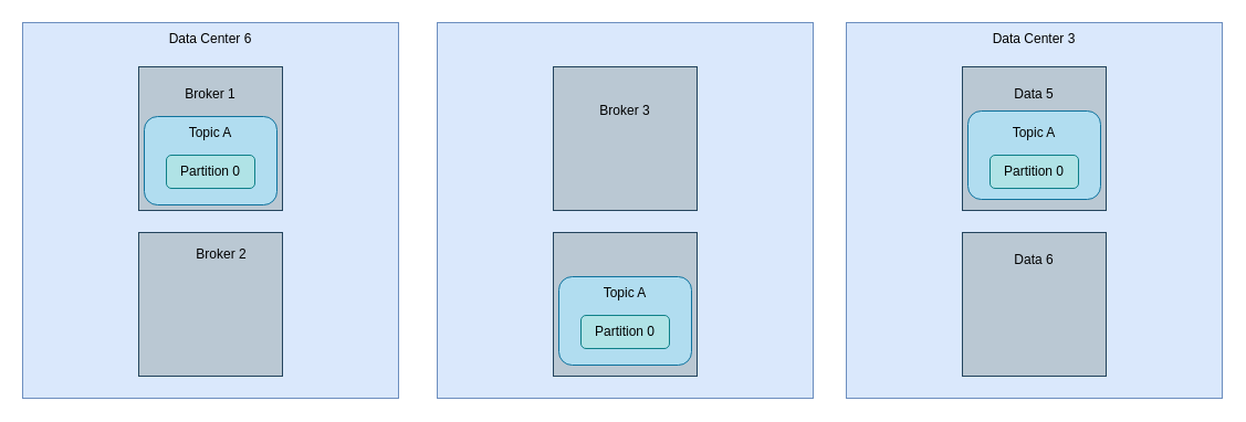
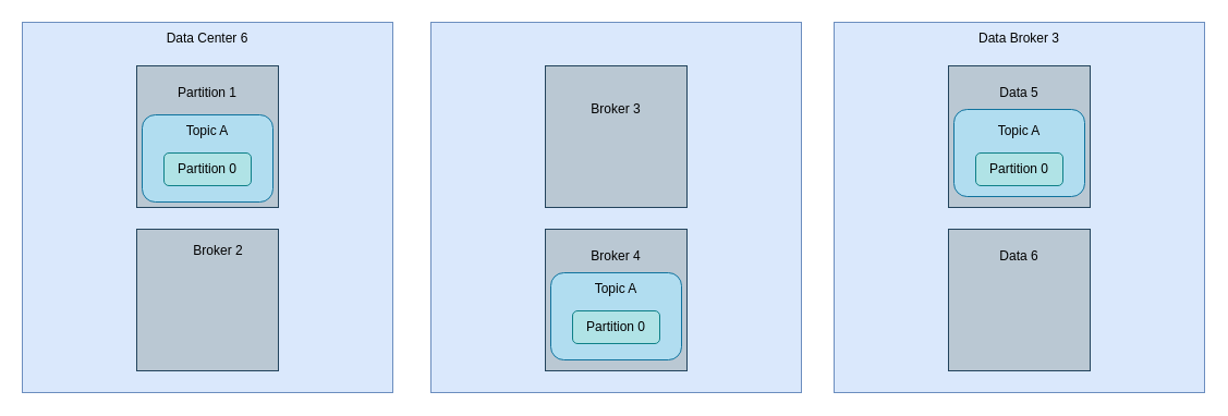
  <mxCell id="0" />
  <mxCell id="1" parent="0" />
  <mxCell id="2" value="" style="whiteSpace=wrap;html=1;aspect=fixed;fillColor=#dae8fc;strokeColor=#6c8ebf;" vertex="1" parent="1"><mxGeometry x="20" y="20" width="340" height="340" as="geometry" /></mxCell>
  <mxCell id="3" value="Data Center 6" style="text;html=1;align=center;verticalAlign=middle;whiteSpace=wrap;rounded=0;" vertex="1" parent="1"><mxGeometry x="140" y="20" width="100" height="30" as="geometry" /></mxCell>
  <mxCell id="4" value="" style="whiteSpace=wrap;html=1;aspect=fixed;fillColor=#bac8d3;strokeColor=#23445d;" vertex="1" parent="1"><mxGeometry x="125" y="60" width="130" height="130" as="geometry" /></mxCell>
  <mxCell id="5" value="" style="whiteSpace=wrap;html=1;aspect=fixed;fillColor=#bac8d3;strokeColor=#23445d;" vertex="1" parent="1"><mxGeometry x="125" y="210" width="130" height="130" as="geometry" /></mxCell>
  <mxCell id="6" value="" style="rounded=1;whiteSpace=wrap;html=1;fillColor=#b1ddf0;strokeColor=#10739e;" vertex="1" parent="1"><mxGeometry x="130" y="105" width="120" height="80" as="geometry" /></mxCell>
  <mxCell id="7" value="Topic A" style="text;html=1;align=center;verticalAlign=middle;whiteSpace=wrap;rounded=0;" vertex="1" parent="1"><mxGeometry x="140" y="105" width="100" height="30" as="geometry" /></mxCell>
  <mxCell id="8" value="Partition 0" style="rounded=1;whiteSpace=wrap;html=1;fillColor=#b0e3e6;strokeColor=#0e8088;" vertex="1" parent="1"><mxGeometry x="150" y="140" width="80" height="30" as="geometry" /></mxCell>
- <mxCell id="9" value="Broker 1" style="text;html=1;align=center;verticalAlign=middle;whiteSpace=wrap;rounded=0;" vertex="1" parent="1"><mxGeometry x="140" y="70" width="100" height="30" as="geometry" /></mxCell>
+ <mxCell id="9" value="Partition 1" style="text;html=1;align=center;verticalAlign=middle;whiteSpace=wrap;rounded=0;" vertex="1" parent="1"><mxGeometry x="140" y="70" width="100" height="30" as="geometry" /></mxCell>
  <mxCell id="10" value="Broker 2" style="text;html=1;align=center;verticalAlign=middle;whiteSpace=wrap;rounded=0;" vertex="1" parent="1"><mxGeometry x="150" y="215" width="100" height="30" as="geometry" /></mxCell>
  <mxCell id="11" value="" style="whiteSpace=wrap;html=1;aspect=fixed;fillColor=#dae8fc;strokeColor=#6c8ebf;" vertex="1" parent="1"><mxGeometry x="395" y="20" width="340" height="340" as="geometry" /></mxCell>
  <mxCell id="12" value="" style="whiteSpace=wrap;html=1;aspect=fixed;fillColor=#bac8d3;strokeColor=#23445d;" vertex="1" parent="1"><mxGeometry x="500" y="60" width="130" height="130" as="geometry" /></mxCell>
  <mxCell id="13" value="" style="whiteSpace=wrap;html=1;aspect=fixed;fillColor=#bac8d3;strokeColor=#23445d;" vertex="1" parent="1"><mxGeometry x="500" y="210" width="130" height="130" as="geometry" /></mxCell>
  <mxCell id="14" value="" style="rounded=1;whiteSpace=wrap;html=1;fillColor=#b1ddf0;strokeColor=#10739e;" vertex="1" parent="1"><mxGeometry x="505" y="250" width="120" height="80" as="geometry" /></mxCell>
  <mxCell id="15" value="Topic A" style="text;html=1;align=center;verticalAlign=middle;whiteSpace=wrap;rounded=0;" vertex="1" parent="1"><mxGeometry x="515" y="250" width="100" height="30" as="geometry" /></mxCell>
  <mxCell id="16" value="Partition 0" style="rounded=1;whiteSpace=wrap;html=1;fillColor=#b0e3e6;strokeColor=#0e8088;" vertex="1" parent="1"><mxGeometry x="525" y="285" width="80" height="30" as="geometry" /></mxCell>
  <mxCell id="17" value="Broker 3" style="text;html=1;align=center;verticalAlign=middle;whiteSpace=wrap;rounded=0;" vertex="1" parent="1"><mxGeometry x="515" y="85" width="100" height="30" as="geometry" /></mxCell>
+ <mxCell id="18" value="Broker 4" style="text;html=1;align=center;verticalAlign=middle;whiteSpace=wrap;rounded=0;" vertex="1" parent="1"><mxGeometry x="515" y="220" width="100" height="30" as="geometry" /></mxCell>
  <mxCell id="19" value="" style="whiteSpace=wrap;html=1;aspect=fixed;fillColor=#dae8fc;strokeColor=#6c8ebf;" vertex="1" parent="1"><mxGeometry x="765" y="20" width="340" height="340" as="geometry" /></mxCell>
- <mxCell id="20" value="Data Center 3" style="text;html=1;align=center;verticalAlign=middle;whiteSpace=wrap;rounded=0;" vertex="1" parent="1"><mxGeometry x="885" y="20" width="100" height="30" as="geometry" /></mxCell>
+ <mxCell id="20" value="Data Broker 3" style="text;html=1;align=center;verticalAlign=middle;whiteSpace=wrap;rounded=0;" vertex="1" parent="1"><mxGeometry x="885" y="20" width="100" height="30" as="geometry" /></mxCell>
  <mxCell id="21" value="" style="whiteSpace=wrap;html=1;aspect=fixed;fillColor=#bac8d3;strokeColor=#23445d;" vertex="1" parent="1"><mxGeometry x="870" y="60" width="130" height="130" as="geometry" /></mxCell>
  <mxCell id="22" value="" style="whiteSpace=wrap;html=1;aspect=fixed;fillColor=#bac8d3;strokeColor=#23445d;" vertex="1" parent="1"><mxGeometry x="870" y="210" width="130" height="130" as="geometry" /></mxCell>
  <mxCell id="23" value="" style="rounded=1;whiteSpace=wrap;html=1;fillColor=#b1ddf0;strokeColor=#10739e;" vertex="1" parent="1"><mxGeometry x="875" y="100" width="120" height="80" as="geometry" /></mxCell>
  <mxCell id="24" value="Topic A" style="text;html=1;align=center;verticalAlign=middle;whiteSpace=wrap;rounded=0;" vertex="1" parent="1"><mxGeometry x="885" y="105" width="100" height="30" as="geometry" /></mxCell>
  <mxCell id="25" value="Partition 0" style="rounded=1;whiteSpace=wrap;html=1;fillColor=#b0e3e6;strokeColor=#0e8088;" vertex="1" parent="1"><mxGeometry x="895" y="140" width="80" height="30" as="geometry" /></mxCell>
  <mxCell id="26" value="Data 5" style="text;html=1;align=center;verticalAlign=middle;whiteSpace=wrap;rounded=0;" vertex="1" parent="1"><mxGeometry x="885" y="70" width="100" height="30" as="geometry" /></mxCell>
  <mxCell id="27" value="Data 6" style="text;html=1;align=center;verticalAlign=middle;whiteSpace=wrap;rounded=0;" vertex="1" parent="1"><mxGeometry x="885" y="220" width="100" height="30" as="geometry" /></mxCell>
